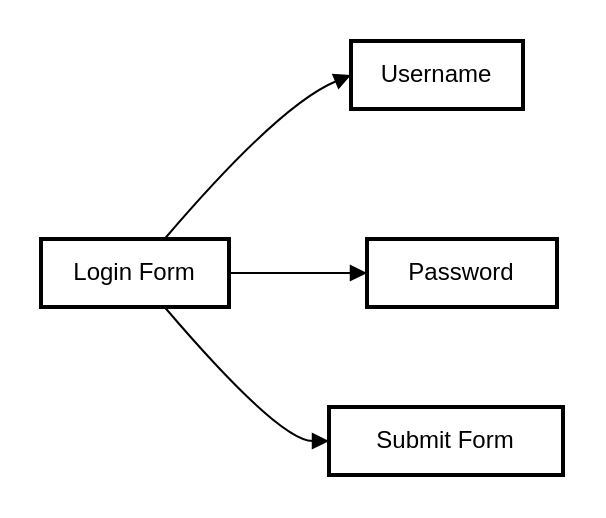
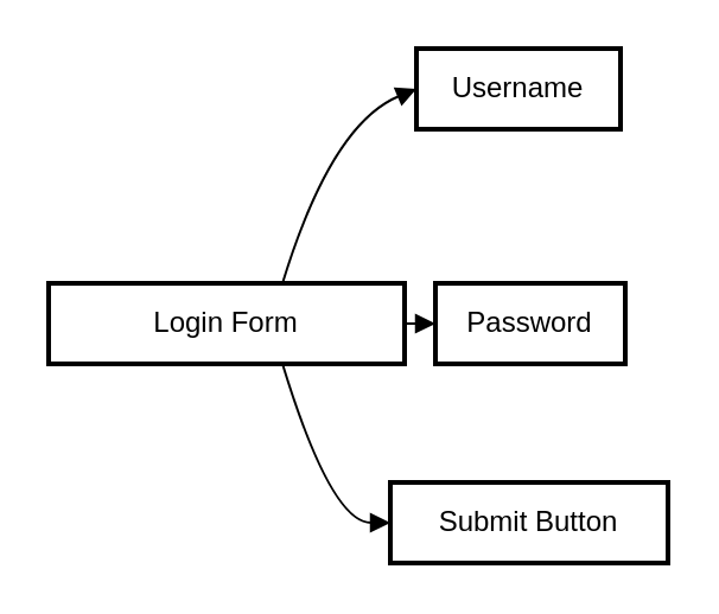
  <mxCell id="0" />
  <mxCell id="1" parent="0" />
- <mxCell id="2" value="Login Form" style="whiteSpace=wrap;strokeWidth=2;" vertex="1" parent="1"><mxGeometry y="119" width="94" height="34" as="geometry" x="20" /></mxCell>
+ <mxCell id="2" value="Login Form" style="whiteSpace=wrap;strokeWidth=2;" vertex="1" parent="1"><mxGeometry x="20" y="119" width="150" height="34" as="geometry" /></mxCell>
  <mxCell id="3" value="Username" style="whiteSpace=wrap;strokeWidth=2;" vertex="1" parent="1"><mxGeometry x="175" y="20" width="86" height="34" as="geometry" /></mxCell>
- <mxCell id="4" value="Password" style="whiteSpace=wrap;strokeWidth=2;" vertex="1" parent="1"><mxGeometry x="183" y="119" width="95" height="34" as="geometry" /></mxCell>
- <mxCell id="5" value="Submit Form" style="whiteSpace=wrap;strokeWidth=2;" vertex="1" parent="1"><mxGeometry x="164" y="203" width="117" height="34" as="geometry" /></mxCell>
+ <mxCell id="4" value="Password" style="whiteSpace=wrap;strokeWidth=2;" vertex="1" parent="1"><mxGeometry x="183" y="119" width="80" height="34" as="geometry" /></mxCell>
+ <mxCell id="5" value="Submit Button" style="whiteSpace=wrap;strokeWidth=2;" vertex="1" parent="1"><mxGeometry x="164" y="203" width="117" height="34" as="geometry" /></mxCell>
  <mxCell id="6" value="" style="curved=1;startArrow=none;endArrow=block;exitX=0.657;exitY=0;entryX=-0.001;entryY=0.5;" edge="1" parent="1" source="2" target="3"><mxGeometry relative="1" as="geometry"><Array as="points"><mxPoint x="139" y="52" /></Array></mxGeometry></mxCell>
  <mxCell id="7" value="" style="curved=1;startArrow=none;endArrow=block;exitX=1.003;exitY=0.5;entryX=-0.002;entryY=0.5;" edge="1" parent="1" source="2" target="4"><mxGeometry relative="1" as="geometry"><Array as="points" /></mxGeometry></mxCell>
  <mxCell id="8" value="" style="curved=1;startArrow=none;endArrow=block;exitX=0.657;exitY=1;entryX=0.003;entryY=0.5;" edge="1" parent="1" source="2" target="5"><mxGeometry relative="1" as="geometry"><Array as="points"><mxPoint x="139" y="220" /></Array></mxGeometry></mxCell>
